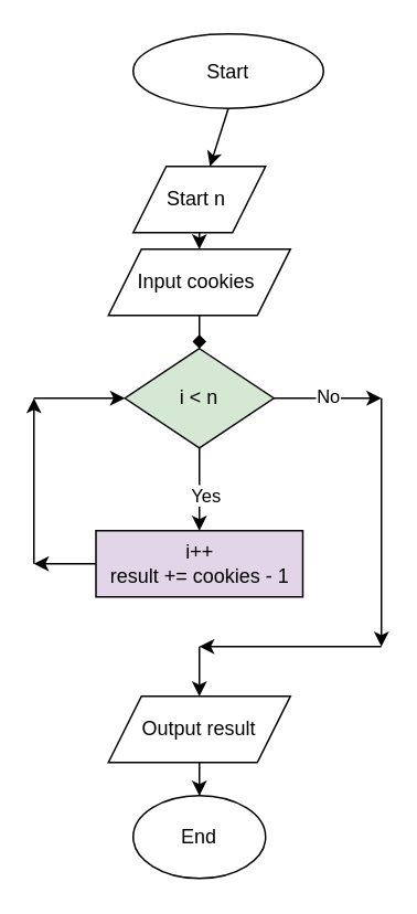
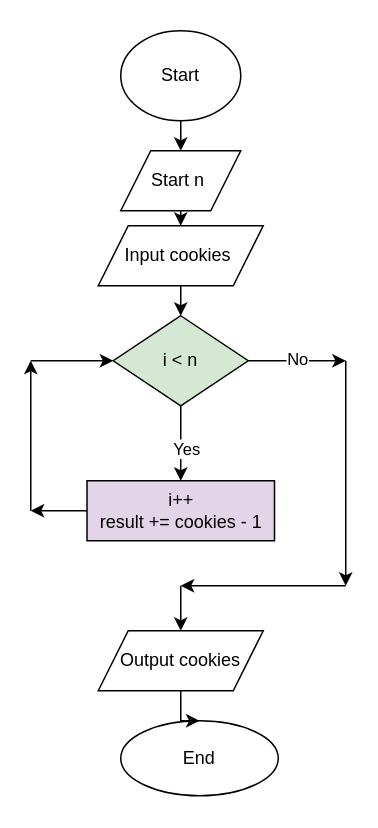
  <mxCell id="0" />
  <mxCell id="1" parent="0" />
- <mxCell id="2" value="Start" style="ellipse;whiteSpace=wrap;html=1;" vertex="1" parent="1"><mxGeometry x="80" y="20" width="115" height="45" as="geometry" /></mxCell>
- <mxCell id="3" value="End" style="ellipse;whiteSpace=wrap;html=1;" vertex="1" parent="1"><mxGeometry x="80" y="480" width="80" height="50" as="geometry" /></mxCell>
+ <mxCell id="2" value="Start" style="ellipse;whiteSpace=wrap;html=1;" vertex="1" parent="1"><mxGeometry x="80" y="20" width="80" height="60" as="geometry" /></mxCell>
+ <mxCell id="3" value="End" style="ellipse;whiteSpace=wrap;html=1;" vertex="1" parent="1"><mxGeometry x="80" y="480" width="105" height="50" as="geometry" /></mxCell>
  <mxCell id="4" value="Start n&amp;nbsp;" style="shape=parallelogram;perimeter=parallelogramPerimeter;whiteSpace=wrap;html=1;fixedSize=1;" vertex="1" parent="1"><mxGeometry x="80" y="100" width="80" height="40" as="geometry" /></mxCell>
  <mxCell id="5" value="i &amp;lt; n" style="rhombus;whiteSpace=wrap;html=1;fillColor=#d5e8d4;" vertex="1" parent="1"><mxGeometry x="75" y="210" width="90" height="60" as="geometry" /></mxCell>
  <mxCell id="6" value="Input cookies&amp;nbsp;" style="shape=parallelogram;perimeter=parallelogramPerimeter;whiteSpace=wrap;html=1;fixedSize=1;" vertex="1" parent="1"><mxGeometry x="65" y="150" width="110" height="40" as="geometry" /></mxCell>
  <mxCell id="7" value="" style="endArrow=classic;html=1;rounded=0;exitX=0.5;exitY=1;exitDx=0;exitDy=0;" edge="1" parent="1" source="5"><mxGeometry relative="1" as="geometry"><mxPoint x="330" y="240" as="sourcePoint" /><mxPoint x="120" y="320" as="targetPoint" /></mxGeometry></mxCell>
  <mxCell id="8" value="&lt;div&gt;Yes&lt;/div&gt;" style="edgeLabel;html=1;align=center;verticalAlign=middle;resizable=0;points=[];" vertex="1" connectable="0" parent="7"><mxGeometry x="0.102" y="3" relative="1" as="geometry"><mxPoint as="offset" /></mxGeometry></mxCell>
  <mxCell id="9" value="i++&lt;div&gt;result += cookies - 1&lt;/div&gt;" style="rounded=0;whiteSpace=wrap;html=1;fillColor=#e1d5e7;" vertex="1" parent="1"><mxGeometry x="57.5" y="320" width="125" height="40" as="geometry" /></mxCell>
  <mxCell id="10" value="" style="endArrow=classic;html=1;rounded=0;exitX=1;exitY=0.5;exitDx=0;exitDy=0;" edge="1" parent="1" source="5"><mxGeometry relative="1" as="geometry"><mxPoint x="330" y="240" as="sourcePoint" /><mxPoint x="230" y="240" as="targetPoint" /></mxGeometry></mxCell>
  <mxCell id="11" value="No" style="edgeLabel;html=1;align=center;verticalAlign=middle;resizable=0;points=[];" vertex="1" connectable="0" parent="10"><mxGeometry x="-0.028" y="2" relative="1" as="geometry"><mxPoint as="offset" /></mxGeometry></mxCell>
  <mxCell id="12" value="" style="endArrow=classic;html=1;rounded=0;exitX=0;exitY=0.5;exitDx=0;exitDy=0;" edge="1" parent="1" source="9"><mxGeometry width="50" height="50" relative="1" as="geometry"><mxPoint x="350" y="260" as="sourcePoint" /><mxPoint x="20" y="340" as="targetPoint" /></mxGeometry></mxCell>
  <mxCell id="13" value="" style="endArrow=classic;html=1;rounded=0;" edge="1" parent="1"><mxGeometry width="50" height="50" relative="1" as="geometry"><mxPoint x="20" y="340" as="sourcePoint" /><mxPoint x="20" y="240" as="targetPoint" /></mxGeometry></mxCell>
  <mxCell id="14" value="" style="endArrow=classic;html=1;rounded=0;entryX=0;entryY=0.5;entryDx=0;entryDy=0;" edge="1" parent="1" target="5"><mxGeometry width="50" height="50" relative="1" as="geometry"><mxPoint x="20" y="240" as="sourcePoint" /><mxPoint x="400" y="210" as="targetPoint" /></mxGeometry></mxCell>
  <mxCell id="15" value="" style="endArrow=classic;html=1;rounded=0;" edge="1" parent="1"><mxGeometry width="50" height="50" relative="1" as="geometry"><mxPoint x="230" y="240" as="sourcePoint" /><mxPoint x="230" y="390" as="targetPoint" /></mxGeometry></mxCell>
  <mxCell id="16" value="" style="endArrow=classic;html=1;rounded=0;" edge="1" parent="1"><mxGeometry width="50" height="50" relative="1" as="geometry"><mxPoint x="230" y="390" as="sourcePoint" /><mxPoint x="120" y="390" as="targetPoint" /></mxGeometry></mxCell>
  <mxCell id="17" value="" style="endArrow=classic;html=1;rounded=0;" edge="1" parent="1"><mxGeometry width="50" height="50" relative="1" as="geometry"><mxPoint x="120" y="390" as="sourcePoint" /><mxPoint x="120" y="420" as="targetPoint" /></mxGeometry></mxCell>
  <mxCell id="18" value="" style="edgeStyle=orthogonalEdgeStyle;rounded=0;orthogonalLoop=1;jettySize=auto;html=1;" edge="1" parent="1" source="19" target="3"><mxGeometry relative="1" as="geometry" /></mxCell>
- <mxCell id="19" value="Output result" style="shape=parallelogram;perimeter=parallelogramPerimeter;whiteSpace=wrap;html=1;fixedSize=1;" vertex="1" parent="1"><mxGeometry x="65" y="420" width="110" height="40" as="geometry" /></mxCell>
+ <mxCell id="19" value="Output cookies" style="shape=parallelogram;perimeter=parallelogramPerimeter;whiteSpace=wrap;html=1;fixedSize=1;" vertex="1" parent="1"><mxGeometry x="65" y="420" width="110" height="40" as="geometry" /></mxCell>
  <mxCell id="20" value="" style="endArrow=classic;html=1;rounded=0;exitX=0.5;exitY=1;exitDx=0;exitDy=0;" edge="1" parent="1" source="2" target="4"><mxGeometry width="50" height="50" relative="1" as="geometry"><mxPoint x="350" y="180" as="sourcePoint" /><mxPoint x="400" y="130" as="targetPoint" /></mxGeometry></mxCell>
- <mxCell id="21" value="" style="endArrow=diamond;html=1;rounded=0;exitX=0.5;exitY=1;exitDx=0;exitDy=0;entryX=0.5;entryY=0;entryDx=0;entryDy=0;" edge="1" parent="1" source="6" target="5"><mxGeometry width="50" height="50" relative="1" as="geometry"><mxPoint x="350" y="180" as="sourcePoint" /><mxPoint x="400" y="130" as="targetPoint" /></mxGeometry></mxCell>
+ <mxCell id="21" value="" style="endArrow=classic;html=1;rounded=0;exitX=0.5;exitY=1;exitDx=0;exitDy=0;entryX=0.5;entryY=0;entryDx=0;entryDy=0;" edge="1" parent="1" source="6" target="5"><mxGeometry width="50" height="50" relative="1" as="geometry"><mxPoint x="350" y="180" as="sourcePoint" /><mxPoint x="400" y="130" as="targetPoint" /></mxGeometry></mxCell>
  <mxCell id="22" value="" style="endArrow=classic;html=1;rounded=0;exitX=0.5;exitY=1;exitDx=0;exitDy=0;entryX=0.5;entryY=0;entryDx=0;entryDy=0;" edge="1" parent="1" source="4" target="6"><mxGeometry width="50" height="50" relative="1" as="geometry"><mxPoint x="350" y="180" as="sourcePoint" /><mxPoint x="400" y="130" as="targetPoint" /></mxGeometry></mxCell>
